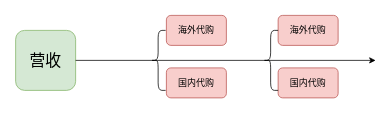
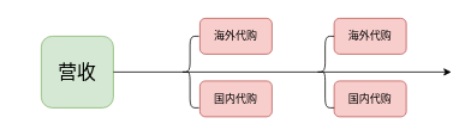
  <mxCell id="0" />
  <mxCell id="1" parent="0" />
- <mxCell id="2" value="&lt;font style=&quot;font-size: 21px&quot;&gt;营收&lt;/font&gt;" style="rounded=1;whiteSpace=wrap;html=1;fillColor=#d5e8d4;strokeColor=#82b366;" vertex="1" parent="1"><mxGeometry x="20" y="40" width="80" height="80" as="geometry" /></mxCell>
+ <mxCell id="2" value="&lt;font style=&quot;font-size: 21px&quot;&gt;营收&lt;/font&gt;" style="rounded=1;whiteSpace=wrap;html=1;fillColor=#d5e8d4;strokeColor=#82b366;" vertex="1" parent="1"><mxGeometry x="45" y="40" width="80" height="80" as="geometry" /></mxCell>
  <mxCell id="3" value="" style="shape=curlyBracket;whiteSpace=wrap;html=1;rounded=1;" vertex="1" parent="1"><mxGeometry x="200" y="40" width="20" height="80" as="geometry" /></mxCell>
  <mxCell id="4" value="" style="endArrow=classic;html=1;exitX=1;exitY=0.5;exitDx=0;exitDy=0;" edge="1" parent="1" source="2"><mxGeometry width="50" height="50" relative="1" as="geometry"><mxPoint x="110" y="80" as="sourcePoint" /><mxPoint x="500" y="80" as="targetPoint" /></mxGeometry></mxCell>
  <mxCell id="5" value="" style="group" vertex="1" connectable="0" parent="1"><mxGeometry x="221" y="20" width="80" height="110" as="geometry" /></mxCell>
  <mxCell id="6" value="海外代购" style="rounded=1;whiteSpace=wrap;html=1;fillColor=#f8cecc;strokeColor=#b85450;" vertex="1" parent="5"><mxGeometry width="80" height="40" as="geometry" /></mxCell>
  <mxCell id="7" value="国内代购" style="rounded=1;whiteSpace=wrap;html=1;fillColor=#f8cecc;strokeColor=#b85450;" vertex="1" parent="5"><mxGeometry y="70" width="80" height="40" as="geometry" /></mxCell>
  <mxCell id="8" value="" style="group" vertex="1" connectable="0" parent="1"><mxGeometry x="370" y="20" width="80" height="110" as="geometry" /></mxCell>
  <mxCell id="9" value="海外代购" style="rounded=1;whiteSpace=wrap;html=1;fillColor=#f8cecc;strokeColor=#b85450;" vertex="1" parent="8"><mxGeometry width="80" height="40" as="geometry" /></mxCell>
  <mxCell id="10" value="国内代购" style="rounded=1;whiteSpace=wrap;html=1;fillColor=#f8cecc;strokeColor=#b85450;" vertex="1" parent="8"><mxGeometry y="70" width="80" height="40" as="geometry" /></mxCell>
  <mxCell id="11" value="" style="shape=curlyBracket;whiteSpace=wrap;html=1;rounded=1;" vertex="1" parent="1"><mxGeometry x="350" y="40" width="20" height="80" as="geometry" /></mxCell>
